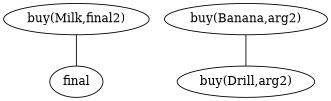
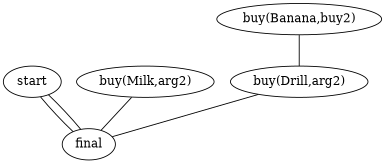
  graph {
+   start
    final
-   "buy(Milk,arg2)" [label="buy(Milk,final2)"]
+   "buy(Milk,arg2)"
    "buy(Drill,arg2)"
-   "buy(Banana,arg2)"
+   "buy(Banana,arg2)" [label="buy(Banana,buy2)"]
+   start -- final
+   start -- final
    "buy(Milk,arg2)" -- final
+   "buy(Drill,arg2)" -- final
    "buy(Banana,arg2)" -- "buy(Drill,arg2)"
  }
